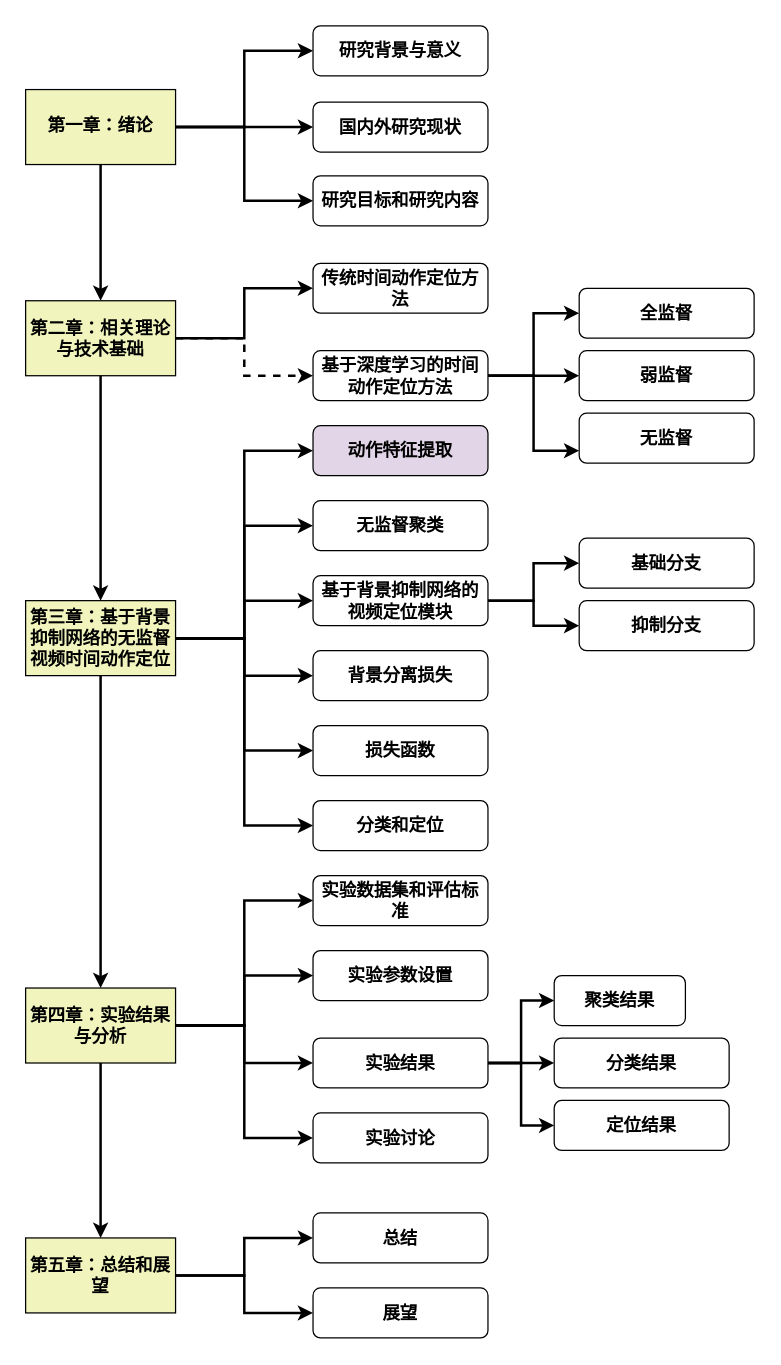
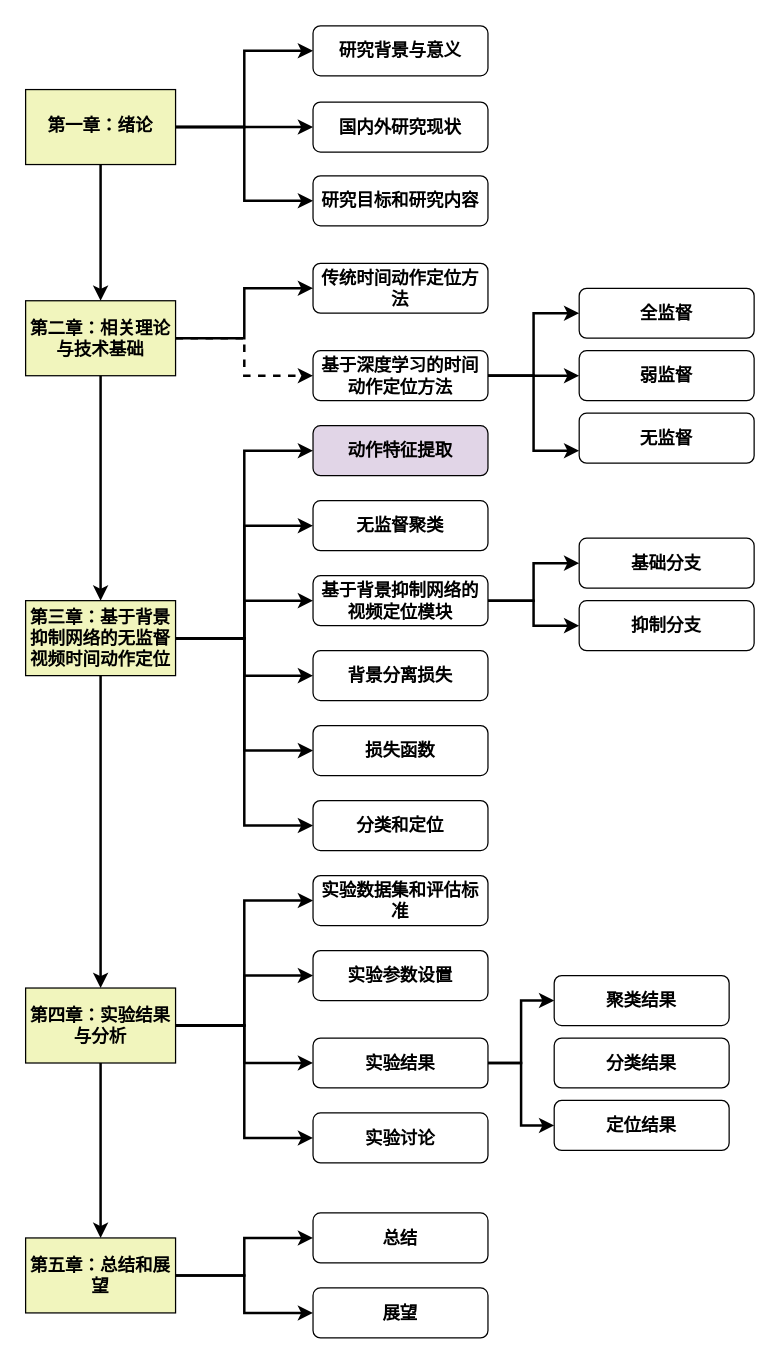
  <mxCell id="0" />
  <mxCell id="1" parent="0" />
  <mxCell id="2" style="edgeStyle=orthogonalEdgeStyle;rounded=0;orthogonalLoop=1;jettySize=auto;html=1;fontSize=14;fontStyle=1;strokeWidth=2;" parent="1" source="6" target="23" edge="1"><mxGeometry relative="1" as="geometry" /></mxCell>
  <mxCell id="3" style="edgeStyle=orthogonalEdgeStyle;rounded=0;orthogonalLoop=1;jettySize=auto;html=1;entryX=0;entryY=0.5;entryDx=0;entryDy=0;fontSize=14;fontStyle=1;strokeWidth=2;" parent="1" source="6" target="22" edge="1"><mxGeometry relative="1" as="geometry" /></mxCell>
  <mxCell id="4" style="edgeStyle=orthogonalEdgeStyle;rounded=0;orthogonalLoop=1;jettySize=auto;html=1;entryX=0;entryY=0.5;entryDx=0;entryDy=0;fontSize=14;fontStyle=1;strokeWidth=2;" parent="1" source="6" target="24" edge="1"><mxGeometry relative="1" as="geometry" /></mxCell>
  <mxCell id="5" style="edgeStyle=orthogonalEdgeStyle;rounded=0;orthogonalLoop=1;jettySize=auto;html=1;fontSize=14;fontStyle=1;strokeWidth=2;" parent="1" source="6" target="10" edge="1"><mxGeometry relative="1" as="geometry" /></mxCell>
  <mxCell id="6" value="第一章：绪论" style="rounded=0;whiteSpace=wrap;html=1;fillColor=#F1F5BD;fontSize=14;fontFamily=Verdana;fontStyle=1" parent="1" vertex="1"><mxGeometry x="20" y="71" width="120" height="60" as="geometry" /></mxCell>
  <mxCell id="7" style="edgeStyle=orthogonalEdgeStyle;rounded=0;orthogonalLoop=1;jettySize=auto;html=1;entryX=0.5;entryY=0;entryDx=0;entryDy=0;fontSize=14;fontStyle=1;strokeWidth=2;" parent="1" source="10" target="12" edge="1"><mxGeometry relative="1" as="geometry" /></mxCell>
  <mxCell id="8" style="edgeStyle=orthogonalEdgeStyle;rounded=0;orthogonalLoop=1;jettySize=auto;html=1;entryX=0;entryY=0.5;entryDx=0;entryDy=0;fontSize=14;fontStyle=1;strokeWidth=2;" parent="1" source="10" target="25" edge="1"><mxGeometry relative="1" as="geometry" /></mxCell>
  <mxCell id="9" style="edgeStyle=orthogonalEdgeStyle;rounded=0;orthogonalLoop=1;jettySize=auto;html=1;fontSize=14;fontStyle=1;strokeWidth=2;dashed=1;" parent="1" source="10" target="29" edge="1"><mxGeometry relative="1" as="geometry" /></mxCell>
  <mxCell id="10" value="第二章：相关理论与技术基础" style="rounded=0;whiteSpace=wrap;html=1;fillColor=#F1F5BD;fontSize=14;fontStyle=1" parent="1" vertex="1"><mxGeometry x="20" y="240" width="120" height="60" as="geometry" /></mxCell>
  <mxCell id="11" style="edgeStyle=orthogonalEdgeStyle;rounded=0;orthogonalLoop=1;jettySize=auto;html=1;fontSize=14;fontStyle=1;strokeWidth=2;" parent="1" source="12" target="18" edge="1"><mxGeometry relative="1" as="geometry" /></mxCell>
  <mxCell id="12" value="第三章：基于背景抑制网络的无监督视频时间动作定位" style="rounded=0;whiteSpace=wrap;html=1;fillColor=#F1F5BD;fontSize=14;fontStyle=1" parent="1" vertex="1"><mxGeometry x="20" y="480" width="120" height="60" as="geometry" /></mxCell>
  <mxCell id="13" style="edgeStyle=orthogonalEdgeStyle;rounded=0;orthogonalLoop=1;jettySize=auto;html=1;entryX=0;entryY=0.5;entryDx=0;entryDy=0;fontSize=14;fontStyle=1;strokeWidth=2;" parent="1" source="18" target="45" edge="1"><mxGeometry relative="1" as="geometry" /></mxCell>
  <mxCell id="14" style="edgeStyle=orthogonalEdgeStyle;rounded=0;orthogonalLoop=1;jettySize=auto;html=1;fontSize=14;fontStyle=1;strokeWidth=2;" parent="1" source="18" target="46" edge="1"><mxGeometry relative="1" as="geometry" /></mxCell>
  <mxCell id="15" style="edgeStyle=orthogonalEdgeStyle;rounded=0;orthogonalLoop=1;jettySize=auto;html=1;fontSize=14;fontStyle=1;strokeWidth=2;" parent="1" source="18" target="50" edge="1"><mxGeometry relative="1" as="geometry" /></mxCell>
  <mxCell id="16" style="edgeStyle=orthogonalEdgeStyle;rounded=0;orthogonalLoop=1;jettySize=auto;html=1;entryX=0;entryY=0.5;entryDx=0;entryDy=0;fontSize=14;fontStyle=1;strokeWidth=2;" parent="1" source="18" target="51" edge="1"><mxGeometry relative="1" as="geometry" /></mxCell>
  <mxCell id="17" style="edgeStyle=orthogonalEdgeStyle;rounded=0;orthogonalLoop=1;jettySize=auto;html=1;fontSize=14;fontStyle=1;strokeWidth=2;" parent="1" source="18" target="21" edge="1"><mxGeometry relative="1" as="geometry" /></mxCell>
  <mxCell id="18" value="第四章：实验结果与分析" style="rounded=0;whiteSpace=wrap;html=1;fillColor=#F1F5BD;fontSize=14;fontStyle=1" parent="1" vertex="1"><mxGeometry x="20" y="790" width="120" height="60" as="geometry" /></mxCell>
  <mxCell id="19" style="edgeStyle=orthogonalEdgeStyle;rounded=0;orthogonalLoop=1;jettySize=auto;html=1;fontSize=14;fontStyle=1;strokeWidth=2;" parent="1" source="21" target="52" edge="1"><mxGeometry relative="1" as="geometry" /></mxCell>
  <mxCell id="20" style="edgeStyle=orthogonalEdgeStyle;rounded=0;orthogonalLoop=1;jettySize=auto;html=1;entryX=0;entryY=0.5;entryDx=0;entryDy=0;strokeWidth=2;" parent="1" source="21" target="61" edge="1"><mxGeometry relative="1" as="geometry" /></mxCell>
  <mxCell id="21" value="第五章：总结和展望" style="rounded=0;whiteSpace=wrap;html=1;fillColor=#F1F5BD;fontSize=14;fontStyle=1" parent="1" vertex="1"><mxGeometry x="20" y="990" width="120" height="60" as="geometry" /></mxCell>
  <mxCell id="22" value="研究背景与意义" style="rounded=1;whiteSpace=wrap;html=1;fillColor=#FFFFFF;fontSize=14;fontStyle=1" parent="1" vertex="1"><mxGeometry x="250" y="20" width="140" height="40" as="geometry" /></mxCell>
  <mxCell id="23" value="国内外研究现状" style="rounded=1;whiteSpace=wrap;html=1;fillColor=#FFFFFF;fontSize=14;fontStyle=1" parent="1" vertex="1"><mxGeometry x="250" y="81" width="140" height="40" as="geometry" /></mxCell>
  <mxCell id="24" value="研究目标和研究内容" style="rounded=1;whiteSpace=wrap;html=1;fillColor=#FFFFFF;fontSize=14;fontStyle=1" parent="1" vertex="1"><mxGeometry x="250" y="140" width="140" height="40" as="geometry" /></mxCell>
  <mxCell id="25" value="传统时间动作定位方法" style="rounded=1;whiteSpace=wrap;html=1;fillColor=#FFFFFF;fontSize=14;fontStyle=1" parent="1" vertex="1"><mxGeometry x="250" y="210" width="140" height="40" as="geometry" /></mxCell>
  <mxCell id="26" style="edgeStyle=orthogonalEdgeStyle;rounded=0;orthogonalLoop=1;jettySize=auto;html=1;entryX=0;entryY=0.5;entryDx=0;entryDy=0;fontFamily=Verdana;fontSize=14;strokeWidth=2;" parent="1" source="29" target="54" edge="1"><mxGeometry relative="1" as="geometry" /></mxCell>
  <mxCell id="27" style="edgeStyle=orthogonalEdgeStyle;rounded=0;orthogonalLoop=1;jettySize=auto;html=1;entryX=0;entryY=0.5;entryDx=0;entryDy=0;fontFamily=Verdana;fontSize=14;strokeWidth=2;" parent="1" source="29" target="53" edge="1"><mxGeometry relative="1" as="geometry" /></mxCell>
  <mxCell id="28" style="edgeStyle=orthogonalEdgeStyle;rounded=0;orthogonalLoop=1;jettySize=auto;html=1;entryX=0;entryY=0.75;entryDx=0;entryDy=0;fontFamily=Verdana;fontSize=14;strokeWidth=2;" parent="1" source="29" target="55" edge="1"><mxGeometry relative="1" as="geometry" /></mxCell>
  <mxCell id="29" value="基于深度学习的时间动作定位方法" style="rounded=1;whiteSpace=wrap;html=1;fillColor=#FFFFFF;fontSize=14;fontStyle=1" parent="1" vertex="1"><mxGeometry x="250" y="280" width="140" height="40" as="geometry" /></mxCell>
  <mxCell id="30" style="edgeStyle=orthogonalEdgeStyle;rounded=0;orthogonalLoop=1;jettySize=auto;html=1;entryX=0;entryY=0.5;entryDx=0;entryDy=0;exitX=1;exitY=0.5;exitDx=0;exitDy=0;fontSize=14;fontStyle=1;strokeWidth=2;" parent="1" source="12" target="36" edge="1"><mxGeometry relative="1" as="geometry"><mxPoint x="390" y="484.5" as="sourcePoint" /></mxGeometry></mxCell>
  <mxCell id="31" style="edgeStyle=orthogonalEdgeStyle;rounded=0;orthogonalLoop=1;jettySize=auto;html=1;entryX=0;entryY=0.5;entryDx=0;entryDy=0;exitX=1;exitY=0.5;exitDx=0;exitDy=0;fontSize=14;fontStyle=1;strokeWidth=2;" parent="1" source="12" target="37" edge="1"><mxGeometry relative="1" as="geometry"><mxPoint x="390" y="484.5" as="sourcePoint" /></mxGeometry></mxCell>
  <mxCell id="32" style="edgeStyle=orthogonalEdgeStyle;rounded=0;orthogonalLoop=1;jettySize=auto;html=1;entryX=0;entryY=0.5;entryDx=0;entryDy=0;exitX=1;exitY=0.5;exitDx=0;exitDy=0;fontSize=14;fontStyle=1;strokeWidth=2;" parent="1" source="12" target="40" edge="1"><mxGeometry relative="1" as="geometry"><mxPoint x="390" y="484.5" as="sourcePoint" /></mxGeometry></mxCell>
  <mxCell id="33" style="edgeStyle=orthogonalEdgeStyle;rounded=0;orthogonalLoop=1;jettySize=auto;html=1;exitX=1;exitY=0.5;exitDx=0;exitDy=0;fontSize=14;fontStyle=1;strokeWidth=2;" parent="1" source="12" target="41" edge="1"><mxGeometry relative="1" as="geometry"><mxPoint x="390" y="484.5" as="sourcePoint" /></mxGeometry></mxCell>
  <mxCell id="34" style="edgeStyle=orthogonalEdgeStyle;rounded=0;orthogonalLoop=1;jettySize=auto;html=1;entryX=0;entryY=0.5;entryDx=0;entryDy=0;exitX=1;exitY=0.5;exitDx=0;exitDy=0;fontSize=14;fontStyle=1;strokeWidth=2;" parent="1" source="12" target="42" edge="1"><mxGeometry relative="1" as="geometry"><mxPoint x="390" y="484.5" as="sourcePoint" /></mxGeometry></mxCell>
  <mxCell id="35" style="edgeStyle=orthogonalEdgeStyle;rounded=0;orthogonalLoop=1;jettySize=auto;html=1;entryX=0;entryY=0.5;entryDx=0;entryDy=0;exitX=1;exitY=0.5;exitDx=0;exitDy=0;fontSize=14;fontStyle=1;strokeWidth=2;" parent="1" source="12" target="43" edge="1"><mxGeometry relative="1" as="geometry"><mxPoint x="390" y="484.5" as="sourcePoint" /></mxGeometry></mxCell>
  <mxCell id="36" value="动作特征提取" style="rounded=1;whiteSpace=wrap;html=1;fillColor=#e1d5e7;fontSize=14;fontStyle=1;" parent="1" vertex="1"><mxGeometry x="250" y="340" width="140" height="40" as="geometry" /></mxCell>
  <mxCell id="37" value="无监督聚类" style="rounded=1;whiteSpace=wrap;html=1;fillColor=#FFFFFF;fontSize=14;fontStyle=1" parent="1" vertex="1"><mxGeometry x="250" y="400" width="140" height="40" as="geometry" /></mxCell>
  <mxCell id="38" style="edgeStyle=orthogonalEdgeStyle;rounded=0;orthogonalLoop=1;jettySize=auto;html=1;entryX=0;entryY=0.5;entryDx=0;entryDy=0;fontFamily=Verdana;fontSize=14;strokeWidth=2;" parent="1" source="40" target="56" edge="1"><mxGeometry relative="1" as="geometry" /></mxCell>
  <mxCell id="39" style="edgeStyle=orthogonalEdgeStyle;rounded=0;orthogonalLoop=1;jettySize=auto;html=1;fontFamily=Verdana;fontSize=14;strokeWidth=2;" parent="1" source="40" target="57" edge="1"><mxGeometry relative="1" as="geometry" /></mxCell>
  <mxCell id="40" value="基于背景抑制网络的视频定位模块" style="rounded=1;whiteSpace=wrap;html=1;fillColor=#FFFFFF;fontSize=14;fontStyle=1" parent="1" vertex="1"><mxGeometry x="250" y="460" width="140" height="40" as="geometry" /></mxCell>
  <mxCell id="41" value="背景分离损失" style="rounded=1;whiteSpace=wrap;html=1;fillColor=#FFFFFF;fontSize=14;fontStyle=1" parent="1" vertex="1"><mxGeometry x="250" y="520" width="140" height="40" as="geometry" /></mxCell>
  <mxCell id="42" value="损失函数" style="rounded=1;whiteSpace=wrap;html=1;fillColor=#FFFFFF;fontSize=14;fontStyle=1" parent="1" vertex="1"><mxGeometry x="250" y="580" width="140" height="40" as="geometry" /></mxCell>
  <mxCell id="43" value="分类和定位" style="rounded=1;whiteSpace=wrap;html=1;fillColor=#FFFFFF;fontSize=14;fontStyle=1" parent="1" vertex="1"><mxGeometry x="250" y="640" width="140" height="40" as="geometry" /></mxCell>
  <mxCell id="44" style="edgeStyle=orthogonalEdgeStyle;rounded=0;orthogonalLoop=1;jettySize=auto;html=1;exitX=0.5;exitY=1;exitDx=0;exitDy=0;fontSize=14;fontStyle=1" parent="1" source="18" target="18" edge="1"><mxGeometry relative="1" as="geometry" /></mxCell>
  <mxCell id="45" value="实验数据集和评估标准" style="rounded=1;whiteSpace=wrap;html=1;fillColor=#FFFFFF;fontSize=14;fontStyle=1" parent="1" vertex="1"><mxGeometry x="250" y="700" width="140" height="40" as="geometry" /></mxCell>
  <mxCell id="46" value="实验参数设置" style="rounded=1;whiteSpace=wrap;html=1;fillColor=#FFFFFF;fontSize=14;fontStyle=1" parent="1" vertex="1"><mxGeometry x="250" y="760" width="140" height="40" as="geometry" /></mxCell>
  <mxCell id="47" style="edgeStyle=orthogonalEdgeStyle;rounded=0;orthogonalLoop=1;jettySize=auto;html=1;entryX=0;entryY=0.5;entryDx=0;entryDy=0;fontFamily=Verdana;fontSize=14;strokeWidth=2;" parent="1" source="50" target="58" edge="1"><mxGeometry relative="1" as="geometry" /></mxCell>
- <mxCell id="48" style="edgeStyle=orthogonalEdgeStyle;rounded=0;orthogonalLoop=1;jettySize=auto;html=1;fontFamily=Verdana;fontSize=14;strokeWidth=2;" parent="1" source="50" target="59" edge="1"><mxGeometry relative="1" as="geometry" /></mxCell>
  <mxCell id="49" style="edgeStyle=orthogonalEdgeStyle;rounded=0;orthogonalLoop=1;jettySize=auto;html=1;entryX=0;entryY=0.5;entryDx=0;entryDy=0;fontFamily=Verdana;fontSize=14;strokeWidth=2;" parent="1" source="50" target="60" edge="1"><mxGeometry relative="1" as="geometry" /></mxCell>
  <mxCell id="50" value="实验结果" style="rounded=1;whiteSpace=wrap;html=1;fillColor=#FFFFFF;fontSize=14;fontStyle=1" parent="1" vertex="1"><mxGeometry x="250" y="830" width="140" height="40" as="geometry" /></mxCell>
  <mxCell id="51" value="实验讨论" style="rounded=1;whiteSpace=wrap;html=1;fillColor=#FFFFFF;fontSize=14;fontStyle=1" parent="1" vertex="1"><mxGeometry x="250" y="890" width="140" height="40" as="geometry" /></mxCell>
  <mxCell id="52" value="总结" style="rounded=1;whiteSpace=wrap;html=1;fillColor=#FFFFFF;fontSize=14;fontStyle=1" parent="1" vertex="1"><mxGeometry x="250" y="970" width="140" height="40" as="geometry" /></mxCell>
  <mxCell id="53" value="全监督" style="rounded=1;whiteSpace=wrap;html=1;fillColor=#FFFFFF;fontSize=14;fontStyle=1" parent="1" vertex="1"><mxGeometry x="463" y="230" width="140" height="40" as="geometry" /></mxCell>
  <mxCell id="54" value="弱监督" style="rounded=1;whiteSpace=wrap;html=1;fillColor=#FFFFFF;fontSize=14;fontStyle=1" parent="1" vertex="1"><mxGeometry x="463" y="280" width="140" height="40" as="geometry" /></mxCell>
  <mxCell id="55" value="无监督" style="rounded=1;whiteSpace=wrap;html=1;fillColor=#FFFFFF;fontSize=14;fontStyle=1" parent="1" vertex="1"><mxGeometry x="463" y="330" width="140" height="40" as="geometry" /></mxCell>
  <mxCell id="56" value="基础分支" style="rounded=1;whiteSpace=wrap;html=1;fillColor=#FFFFFF;fontSize=14;fontStyle=1" parent="1" vertex="1"><mxGeometry x="463" y="430" width="140" height="40" as="geometry" /></mxCell>
  <mxCell id="57" value="抑制分支" style="rounded=1;whiteSpace=wrap;html=1;fillColor=#FFFFFF;fontSize=14;fontStyle=1" parent="1" vertex="1"><mxGeometry x="463" y="480" width="140" height="40" as="geometry" /></mxCell>
- <mxCell id="58" value="聚类结果" style="rounded=1;whiteSpace=wrap;html=1;fillColor=#FFFFFF;fontSize=14;fontStyle=1" parent="1" vertex="1"><mxGeometry x="443" y="780" width="105" height="40" as="geometry" /></mxCell>
+ <mxCell id="58" value="聚类结果" style="rounded=1;whiteSpace=wrap;html=1;fillColor=#FFFFFF;fontSize=14;fontStyle=1" parent="1" vertex="1"><mxGeometry x="443" y="780" width="140" height="40" as="geometry" /></mxCell>
  <mxCell id="59" value="分类结果" style="rounded=1;whiteSpace=wrap;html=1;fillColor=#FFFFFF;fontSize=14;fontStyle=1" parent="1" vertex="1"><mxGeometry x="443" y="830" width="140" height="40" as="geometry" /></mxCell>
  <mxCell id="60" value="定位结果" style="rounded=1;whiteSpace=wrap;html=1;fillColor=#FFFFFF;fontSize=14;fontStyle=1" parent="1" vertex="1"><mxGeometry x="443" y="880" width="140" height="40" as="geometry" /></mxCell>
  <mxCell id="61" value="展望" style="rounded=1;whiteSpace=wrap;html=1;fillColor=#FFFFFF;fontSize=14;fontStyle=1" parent="1" vertex="1"><mxGeometry x="250" y="1030" width="140" height="40" as="geometry" /></mxCell>
